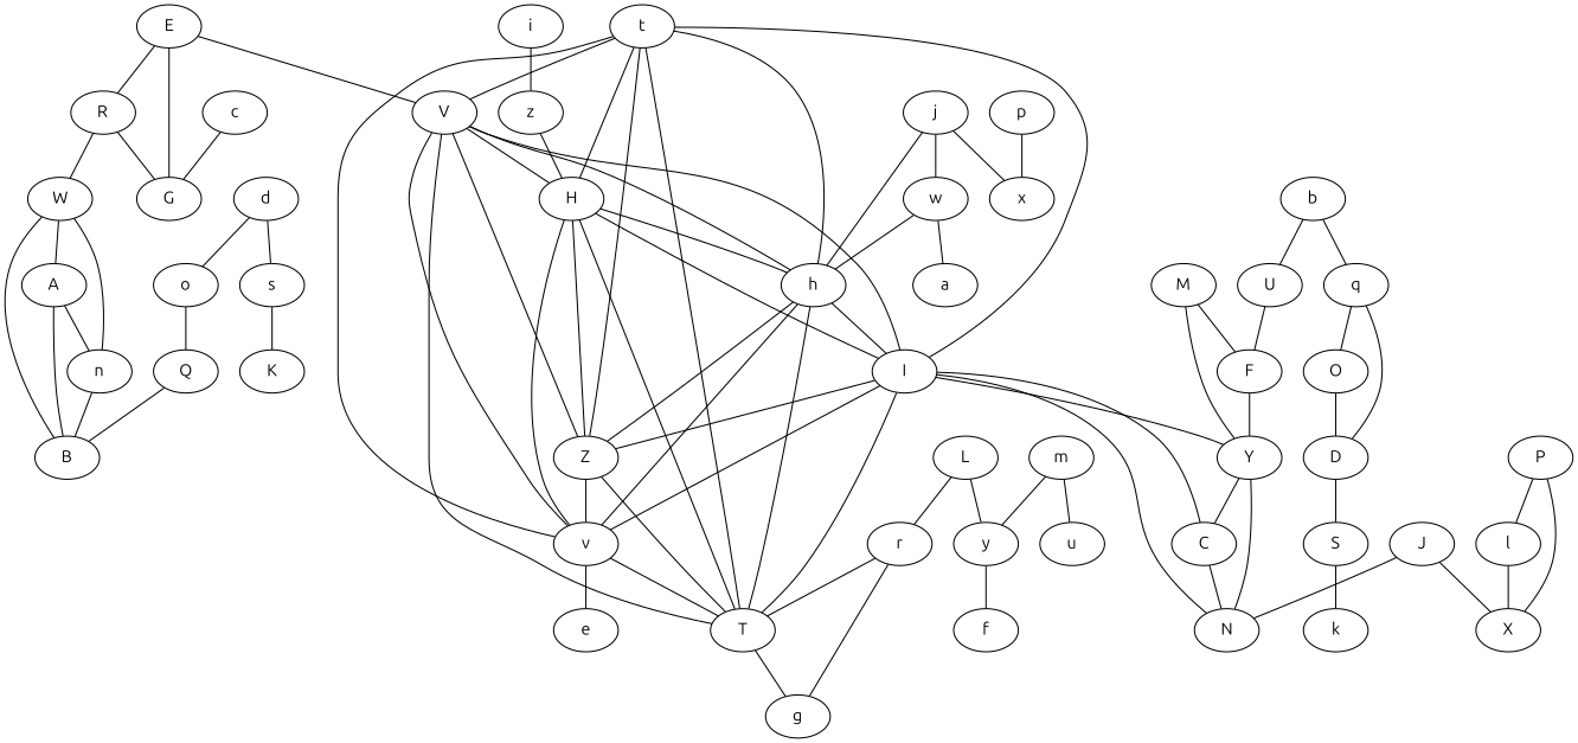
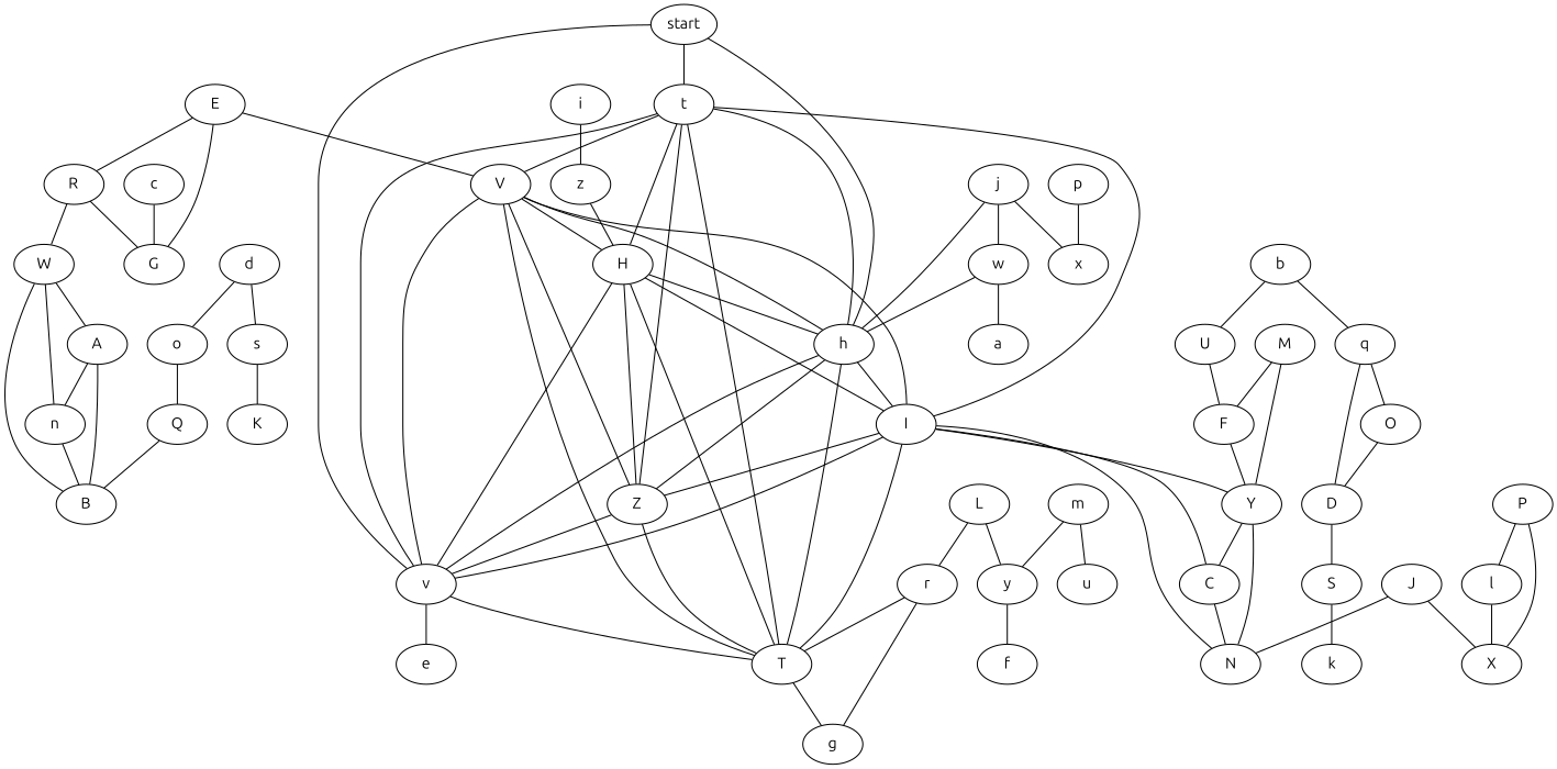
  graph {
    fontname=Ubuntu
    node [fontname=Ubuntu]
    edge [fontname=Ubuntu]
    c
    G
    E
    V
    R
    h
    H
    Z
    I
    T
    v
    W
    A
    n
    B
    t
    C
    N
    Y
    g
    e
    p
    x
    d
    o
    s
    Q
    K
    j
    w
    a
    i
    z
    m
    u
    y
    f
    b
    U
    q
    F
    O
    D
    S
    L
    r
    M
    k
    P
    l
    X
    J
+   start
    c -- G
    E -- G
    E -- V
    E -- R
    V -- h
    V -- H
    V -- Z
    V -- I
    V -- T
    V -- v
    R -- G
    R -- W
    h -- Z
    h -- I
    h -- T
    h -- v
    H -- h
    H -- Z
    H -- I
    H -- T
    H -- v
    Z -- T
    Z -- v
    I -- Z
    I -- T
    I -- v
    I -- C
    I -- N
    I -- Y
    T -- g
    v -- T
    v -- e
    W -- A
    W -- n
    W -- B
    A -- n
    A -- B
    n -- B
    t -- V
    t -- h
    t -- H
    t -- Z
    t -- I
    t -- T
    t -- v
    C -- N
    Y -- C
    Y -- N
    p -- x
    d -- o
    d -- s
    o -- Q
    s -- K
    Q -- B
    j -- h
    j -- x
    j -- w
    w -- h
    w -- a
    i -- z
    z -- H
    m -- u
    m -- y
    y -- f
    b -- U
    b -- q
    U -- F
    q -- O
    q -- D
    F -- Y
    O -- D
    D -- S
    S -- k
    L -- y
    L -- r
    r -- T
    r -- g
    M -- Y
    M -- F
    P -- l
    P -- X
    l -- X
    J -- N
    J -- X
+   start -- h
+   start -- v
+   start -- t
  }
